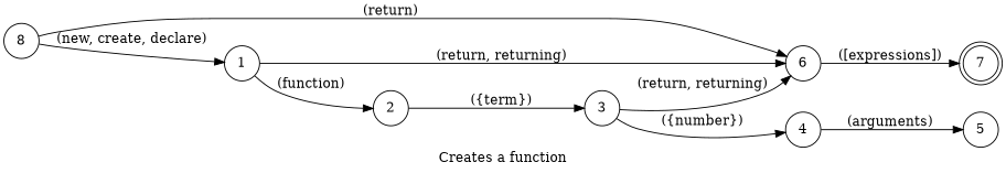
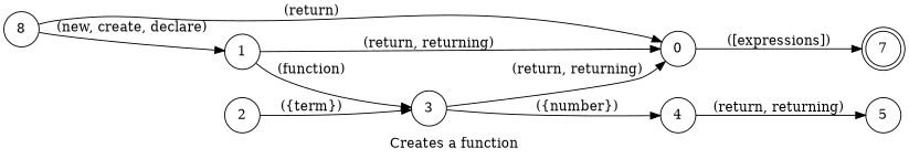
  digraph {
    desc="Creates a function with the desired number of args and return value"
    examples="\n        declare function multiply with [number] arguments,\n        declare function multiply with 2 arguments return [expressions],\n        declare function divide return [expressions]\n    "
    label="Creates a function"
    lang="en-US"
    langName=English
    priority=2
    rankdir=LR
    title="Creates a function"
    node [shape=circle]
    3
    5
    4
-   6
+   6 [label=0]
    7 [shape=doublecircle]
    n6 [label=8]
    1
    2
    subgraph sub_1 {
      3
      5
    }
    3 -> 4 [label="({number})" store=argsNumber]
    3 -> 6 [label="(return, returning)"]
-   4 -> 5 [label="(arguments)"]
+   4 -> 5 [label="(return, returning)"]
    6 -> 7 [label="([expressions])" store=returnValue]
    n6 -> 6 [label="(return)" store=returnOnly]
    n6 -> 1 [label="(new, create, declare)"]
    1 -> 6 [label="(return, returning)"]
-   1 -> 2 [label="(function)"]
+   1 -> 3 [label="(function)"]
    2 -> 3 [label="({term})" store=fnName]
  }
